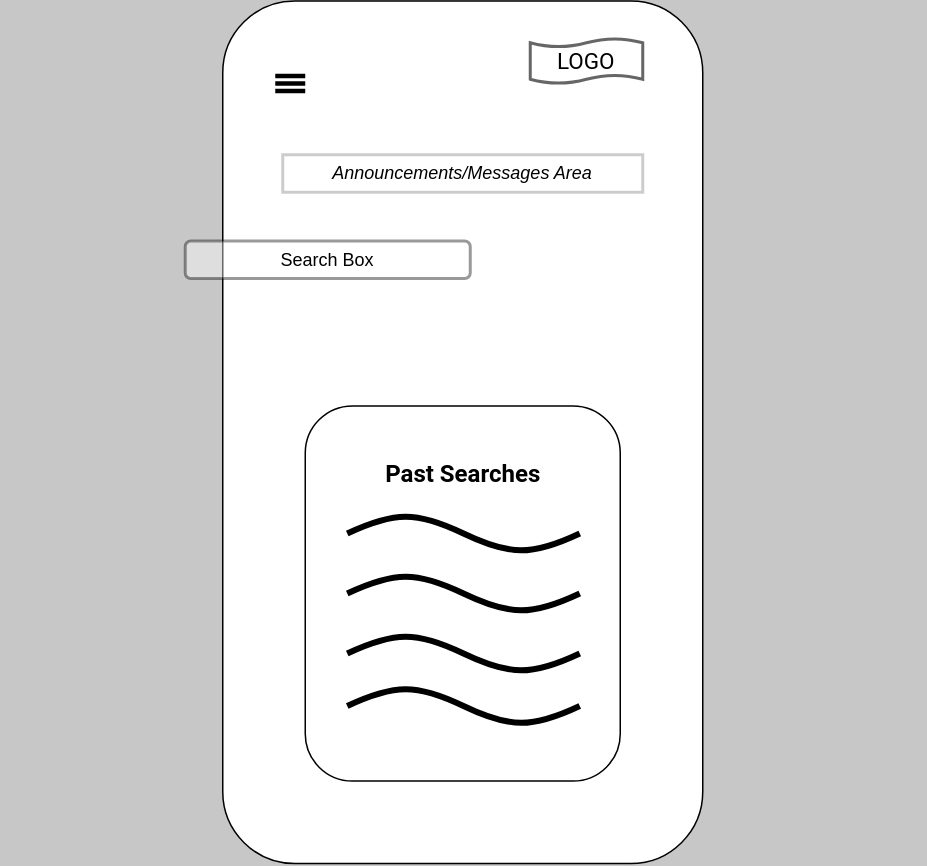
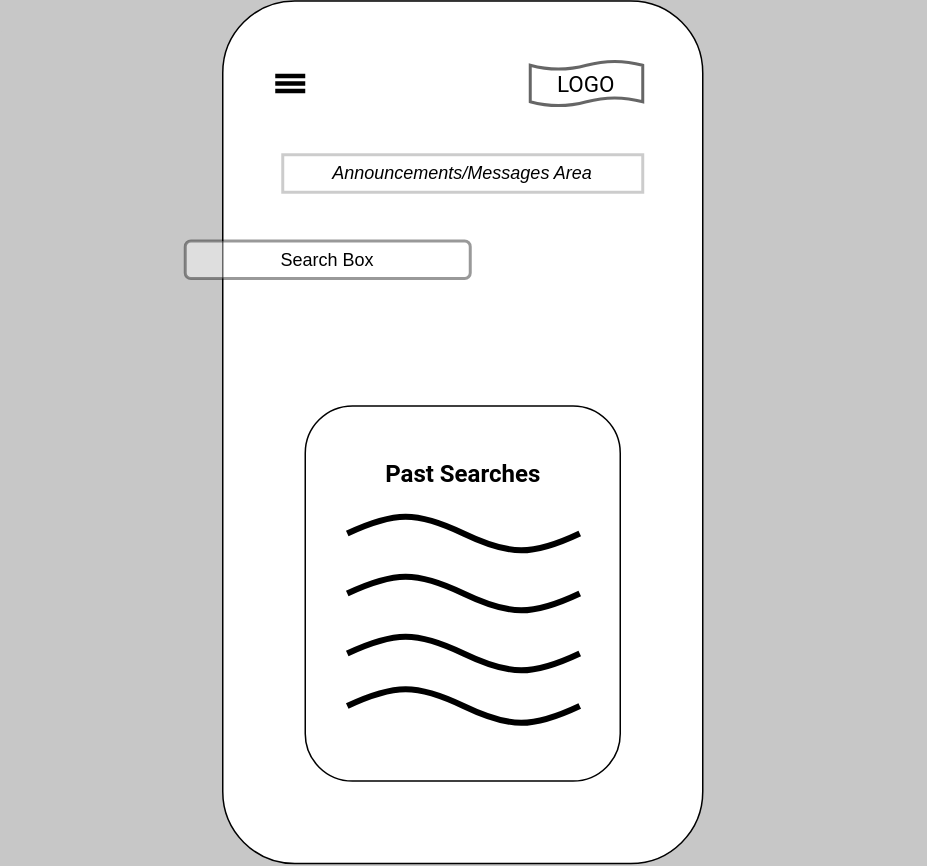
  <mxCell id="0" />
  <mxCell id="1" parent="0" />
  <mxCell id="2" value="" style="rounded=1;whiteSpace=wrap;html=1;rotation=90;" vertex="1" parent="1"><mxGeometry x="20.5" y="107.5" width="575" height="320" as="geometry" /></mxCell>
  <mxCell id="3" value="" style="endArrow=none;html=1;rounded=0;strokeWidth=3;" edge="1" parent="1"><mxGeometry width="50" height="50" relative="1" as="geometry"><mxPoint x="183" y="40" as="sourcePoint" /><mxPoint x="203" y="40" as="targetPoint" /></mxGeometry></mxCell>
  <mxCell id="4" value="" style="endArrow=none;html=1;strokeWidth=3;curved=1;shadow=0;" edge="1" parent="1"><mxGeometry width="50" height="50" relative="1" as="geometry"><mxPoint x="183" y="30" as="sourcePoint" /><mxPoint x="203" y="30" as="targetPoint" /></mxGeometry></mxCell>
  <mxCell id="5" value="" style="endArrow=none;html=1;rounded=0;strokeWidth=3;" edge="1" parent="1"><mxGeometry width="50" height="50" relative="1" as="geometry"><mxPoint x="183" y="35" as="sourcePoint" /><mxPoint x="203" y="35" as="targetPoint" /><Array as="points" /></mxGeometry></mxCell>
  <mxCell id="6" value="Search Box" style="rounded=1;whiteSpace=wrap;html=1;strokeWidth=2;opacity=40;perimeterSpacing=0;" vertex="1" parent="1"><mxGeometry x="123" y="140" width="190" height="25" as="geometry" /></mxCell>
  <mxCell id="7" value="" style="rounded=1;whiteSpace=wrap;html=1;" vertex="1" parent="1"><mxGeometry x="203" y="250" width="210" height="250" as="geometry" /></mxCell>
  <mxCell id="8" value="&lt;b&gt;&lt;font style=&quot;font-size: 16px&quot; face=&quot;Roboto&quot; data-font-src=&quot;https://fonts.googleapis.com/css?family=Roboto&quot;&gt;Past Searches&lt;/font&gt;&lt;/b&gt;" style="text;html=1;resizable=0;autosize=1;align=center;verticalAlign=middle;points=[];fillColor=none;strokeColor=none;rounded=0;" vertex="1" parent="1"><mxGeometry x="248" y="285" width="120" height="20" as="geometry" /></mxCell>
  <mxCell id="9" value="" style="pointerEvents=1;verticalLabelPosition=bottom;shadow=0;dashed=0;align=center;html=1;verticalAlign=top;shape=mxgraph.electrical.waveforms.sine_wave;fontFamily=Roboto;fontSource=https%3A%2F%2Ffonts.googleapis.com%2Fcss%3Ffamily%3DRoboto;fontSize=16;strokeWidth=4;" vertex="1" parent="1"><mxGeometry x="231" y="360" width="155" height="30" as="geometry" /></mxCell>
  <mxCell id="10" value="" style="pointerEvents=1;verticalLabelPosition=bottom;shadow=0;dashed=0;align=center;html=1;verticalAlign=top;shape=mxgraph.electrical.waveforms.sine_wave;fontFamily=Roboto;fontSource=https%3A%2F%2Ffonts.googleapis.com%2Fcss%3Ffamily%3DRoboto;fontSize=16;strokeWidth=4;" vertex="1" parent="1"><mxGeometry x="231" y="400" width="155" height="30" as="geometry" /></mxCell>
  <mxCell id="11" value="" style="pointerEvents=1;verticalLabelPosition=bottom;shadow=0;dashed=0;align=center;html=1;verticalAlign=top;shape=mxgraph.electrical.waveforms.sine_wave;fontFamily=Roboto;fontSource=https%3A%2F%2Ffonts.googleapis.com%2Fcss%3Ffamily%3DRoboto;fontSize=16;strokeWidth=4;" vertex="1" parent="1"><mxGeometry x="231" y="435" width="155" height="30" as="geometry" /></mxCell>
  <mxCell id="12" value="&lt;i&gt;Announcements/Messages Area&lt;/i&gt;" style="whiteSpace=wrap;html=1;strokeWidth=2;opacity=20;perimeterSpacing=0;rounded=0;" vertex="1" parent="1"><mxGeometry x="188" y="82.5" width="240" height="25" as="geometry" /></mxCell>
  <mxCell id="13" value="" style="pointerEvents=1;verticalLabelPosition=bottom;shadow=0;dashed=0;align=center;html=1;verticalAlign=top;shape=mxgraph.electrical.waveforms.sine_wave;fontFamily=Roboto;fontSource=https%3A%2F%2Ffonts.googleapis.com%2Fcss%3Ffamily%3DRoboto;fontSize=16;strokeWidth=4;" vertex="1" parent="1"><mxGeometry x="231" y="320" width="155" height="30" as="geometry" /></mxCell>
- <mxCell id="14" value="&lt;font style=&quot;font-size: 15px&quot;&gt;LOGO&lt;/font&gt;" style="shape=tape;whiteSpace=wrap;html=1;strokeWidth=2;size=0.19;fontFamily=Roboto;fontSource=https%3A%2F%2Ffonts.googleapis.com%2Fcss%3Ffamily%3DRoboto;fontSize=16;opacity=60;" vertex="1" parent="1"><mxGeometry x="353" y="5" width="75" height="30" as="geometry" /></mxCell>
+ <mxCell id="14" value="&lt;font style=&quot;font-size: 15px&quot;&gt;LOGO&lt;/font&gt;" style="shape=tape;whiteSpace=wrap;html=1;strokeWidth=2;size=0.19;fontFamily=Roboto;fontSource=https%3A%2F%2Ffonts.googleapis.com%2Fcss%3Ffamily%3DRoboto;fontSize=16;opacity=60;" vertex="1" parent="1"><mxGeometry x="353" y="20" width="75" height="30" as="geometry" /></mxCell>
